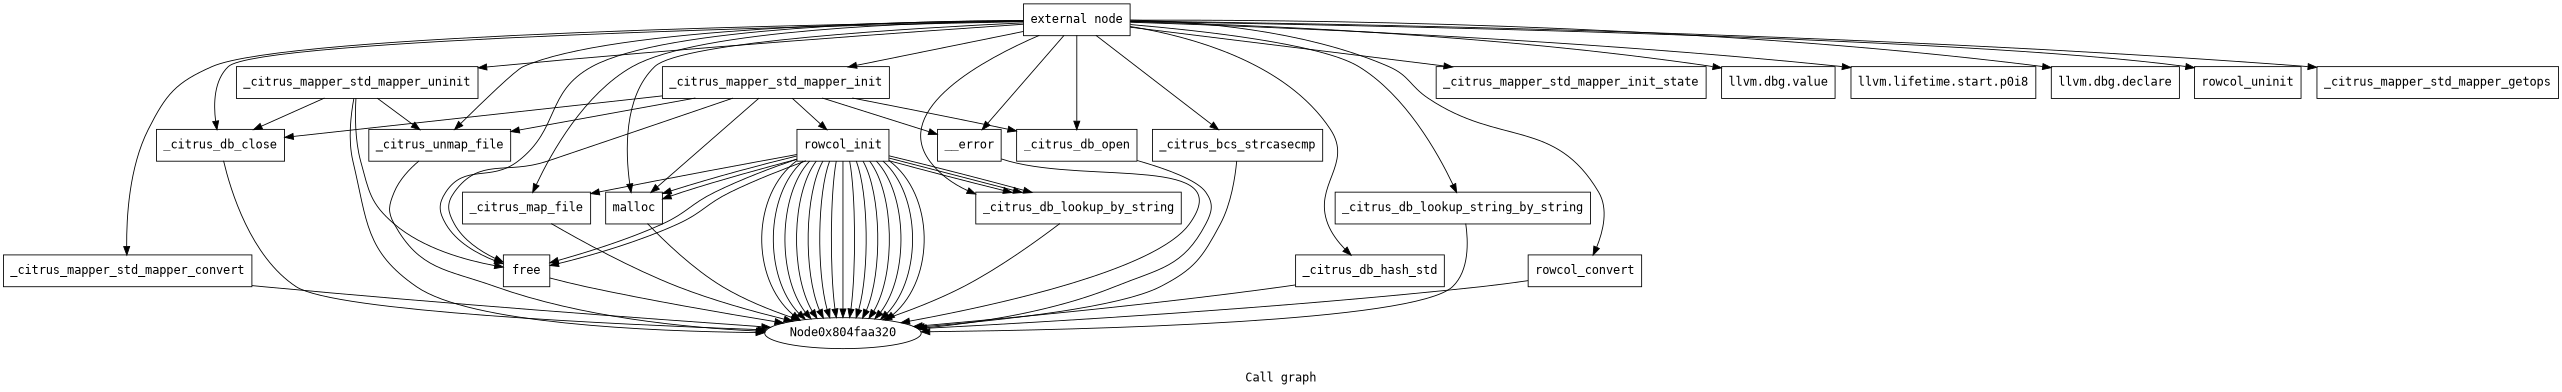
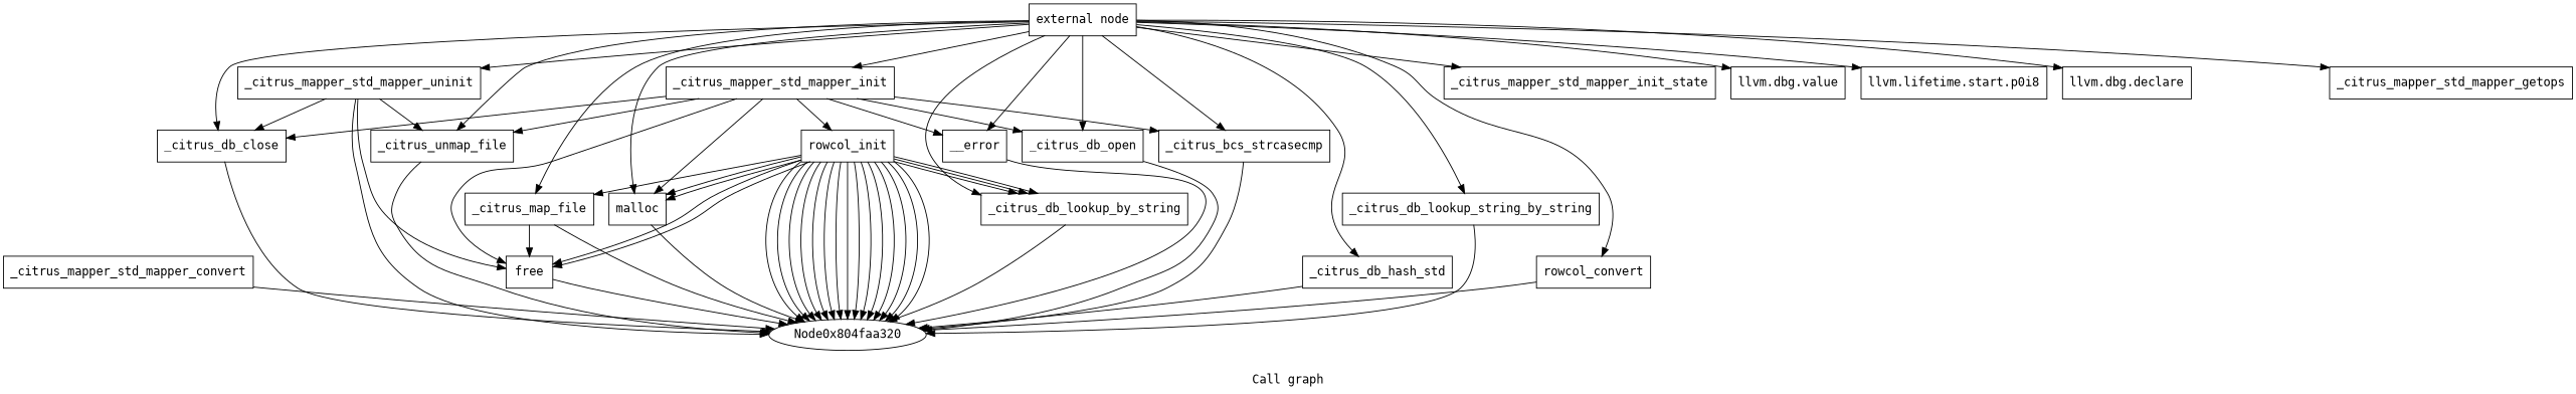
  digraph {
    fontname="DejaVu Sans Mono"
    label="Call graph"
    node [fontname="DejaVu Sans Mono" shape=record]
    edge [fontname="DejaVu Sans Mono"]
    n1 [label="{external node}"]
    n2 [label="{_citrus_mapper_std_mapper_init}"]
    n3 [label="{_citrus_mapper_std_mapper_uninit}"]
    n4 [label="{_citrus_mapper_std_mapper_convert}"]
    n5 [label="{_citrus_mapper_std_mapper_init_state}"]
    n6 [label="{llvm.dbg.value}"]
    n7 [label="{_citrus_db_close}"]
    n8 [label="{_citrus_unmap_file}"]
    n9 [label="{free}"]
    n10 [label="{llvm.lifetime.start.p0i8}"]
    n11 [label="{llvm.dbg.declare}"]
    n12 [label="{malloc}"]
    n13 [label="{__error}"]
    n14 [label="{_citrus_map_file}"]
    n15 [label="{_citrus_db_hash_std}"]
    n16 [label="{_citrus_db_open}"]
    n17 [label="{_citrus_db_lookup_string_by_string}"]
    n18 [label="{_citrus_bcs_strcasecmp}"]
    n19 [label="{rowcol_convert}"]
-   n20 [label="{rowcol_uninit}"]
    n21 [label="{_citrus_db_lookup_by_string}"]
    n22 [label="{_citrus_mapper_std_mapper_getops}"]
    n23 [label="{rowcol_init}"]
    n24 [label=Node0x804faa320 shape=""]
    n1 -> n2
    n1 -> n3
-   n1 -> n4
    n1 -> n5
    n1 -> n6
    n1 -> n7
    n1 -> n8
-   n1 -> n9
+   n14 -> n9
    n1 -> n10
    n1 -> n11
    n1 -> n12
    n1 -> n13
    n1 -> n14
    n1 -> n15
    n1 -> n16
    n1 -> n17
    n1 -> n18
    n1 -> n19
-   n1 -> n20
    n1 -> n21
    n1 -> n22
    n2 -> n7
    n2 -> n8
    n2 -> n9
    n2 -> n12
    n2 -> n13
    n2 -> n16
+   n2 -> n18
    n2 -> n23
    n3 -> n7
    n3 -> n8
    n3 -> n9
    n3 -> n24
    n4 -> n24
    n7 -> n24
    n8 -> n24
    n9 -> n24
    n12 -> n24
    n13 -> n24
    n14 -> n24
    n15 -> n24
    n16 -> n24
    n17 -> n24
    n18 -> n24
    n19 -> n24
    n21 -> n24
    n23 -> n9
    n23 -> n9
    n23 -> n12
    n23 -> n12
    n23 -> n14
    n23 -> n21
    n23 -> n21
    n23 -> n21
    n23 -> n24
    n23 -> n24
    n23 -> n24
    n23 -> n24
    n23 -> n24
    n23 -> n24
    n23 -> n24
    n23 -> n24
    n23 -> n24
    n23 -> n24
    n23 -> n24
    n23 -> n24
    n23 -> n24
    n23 -> n24
    n23 -> n24
  }
